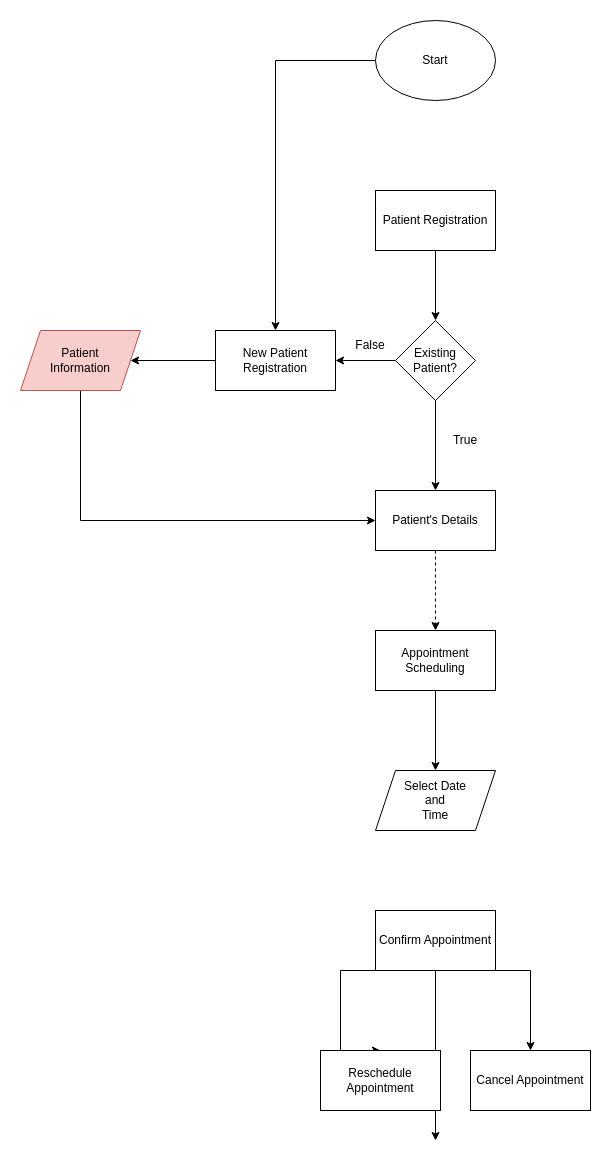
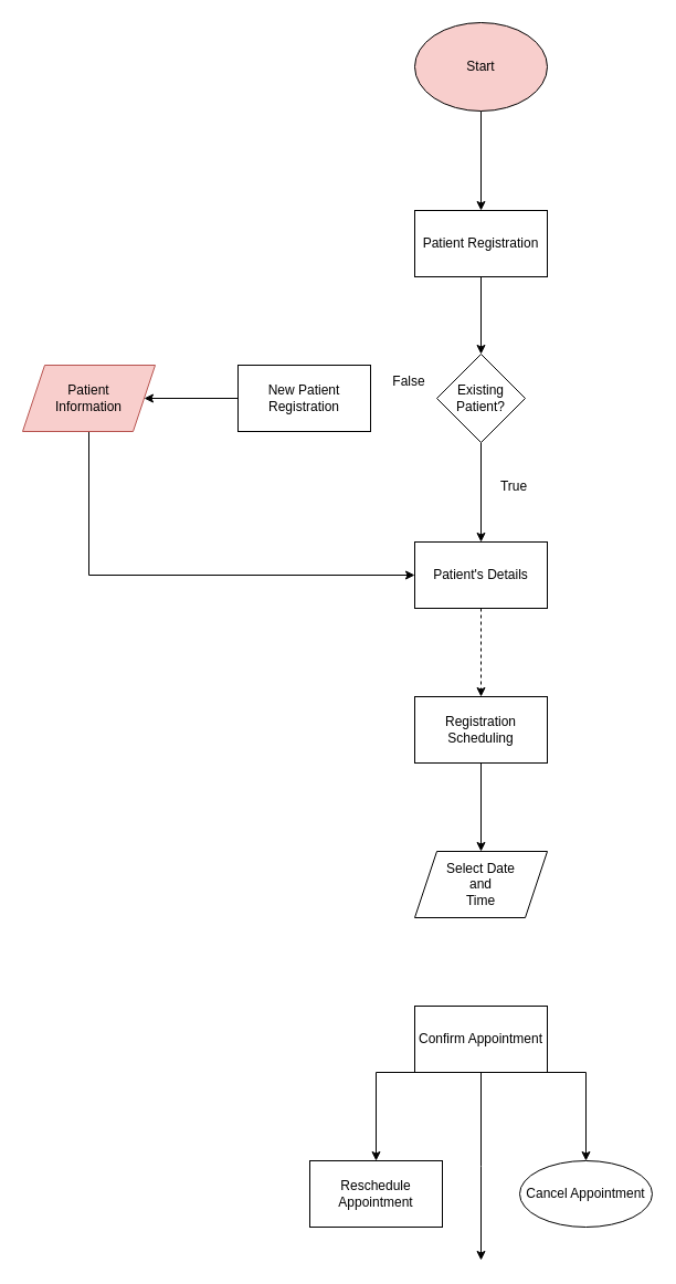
  <mxCell id="0" />
  <mxCell id="1" parent="0" />
- <mxCell id="2" value="" style="edgeStyle=orthogonalEdgeStyle;rounded=0;orthogonalLoop=1;jettySize=auto;html=1;" parent="1" source="3" target="12" edge="1"><mxGeometry relative="1" as="geometry" /></mxCell>
- <mxCell id="3" value="Start" style="ellipse;whiteSpace=wrap;html=1;" parent="1" vertex="1"><mxGeometry x="375" y="20" width="120" height="80" as="geometry" /></mxCell>
+ <mxCell id="2" value="" style="edgeStyle=orthogonalEdgeStyle;rounded=0;orthogonalLoop=1;jettySize=auto;html=1;" parent="1" source="3" target="5" edge="1"><mxGeometry relative="1" as="geometry" /></mxCell>
+ <mxCell id="3" value="Start" style="ellipse;whiteSpace=wrap;html=1;fillColor=#f8cecc;" parent="1" vertex="1"><mxGeometry x="375" y="20" width="120" height="80" as="geometry" /></mxCell>
  <mxCell id="4" value="" style="edgeStyle=orthogonalEdgeStyle;rounded=0;orthogonalLoop=1;jettySize=auto;html=1;" parent="1" source="5" target="8" edge="1"><mxGeometry relative="1" as="geometry" /></mxCell>
  <mxCell id="5" value="Patient Registration" style="whiteSpace=wrap;html=1;" parent="1" vertex="1"><mxGeometry x="375" y="190" width="120" height="60" as="geometry" /></mxCell>
  <mxCell id="6" value="" style="edgeStyle=orthogonalEdgeStyle;rounded=0;orthogonalLoop=1;jettySize=auto;html=1;" edge="1" parent="1" source="8" target="10"><mxGeometry relative="1" as="geometry" /></mxCell>
- <mxCell id="7" value="" style="edgeStyle=orthogonalEdgeStyle;rounded=0;orthogonalLoop=1;jettySize=auto;html=1;" edge="1" parent="1" source="8" target="12"><mxGeometry relative="1" as="geometry" /></mxCell>
  <mxCell id="8" value="Existing&lt;br&gt;Patient?" style="rhombus;whiteSpace=wrap;html=1;" parent="1" vertex="1"><mxGeometry x="395" y="320" width="80" height="80" as="geometry" /></mxCell>
  <mxCell id="9" value="" style="edgeStyle=orthogonalEdgeStyle;rounded=0;orthogonalLoop=1;jettySize=auto;html=1;dashed=1;" edge="1" parent="1" source="10" target="18"><mxGeometry relative="1" as="geometry" /></mxCell>
  <mxCell id="10" value="Patient's Details" style="whiteSpace=wrap;html=1;" vertex="1" parent="1"><mxGeometry x="375" y="490" width="120" height="60" as="geometry" /></mxCell>
  <mxCell id="11" value="" style="edgeStyle=orthogonalEdgeStyle;rounded=0;orthogonalLoop=1;jettySize=auto;html=1;" edge="1" parent="1" source="12" target="14"><mxGeometry relative="1" as="geometry" /></mxCell>
  <mxCell id="12" value="New Patient&lt;br&gt;Registration" style="whiteSpace=wrap;html=1;" vertex="1" parent="1"><mxGeometry x="215" y="330" width="120" height="60" as="geometry" /></mxCell>
  <mxCell id="13" style="edgeStyle=orthogonalEdgeStyle;rounded=0;orthogonalLoop=1;jettySize=auto;html=1;entryX=0;entryY=0.5;entryDx=0;entryDy=0;" edge="1" parent="1" source="14" target="10"><mxGeometry relative="1" as="geometry"><Array as="points"><mxPoint x="80" y="520" /></Array></mxGeometry></mxCell>
  <mxCell id="14" value="Patient &lt;br&gt;Information" style="shape=parallelogram;perimeter=parallelogramPerimeter;whiteSpace=wrap;html=1;fixedSize=1;fillColor=#f8cecc;strokeColor=#b85450;" vertex="1" parent="1"><mxGeometry x="20" y="330" width="120" height="60" as="geometry" /></mxCell>
  <mxCell id="15" value="False" style="text;html=1;strokeColor=none;fillColor=none;align=center;verticalAlign=middle;whiteSpace=wrap;rounded=0;" vertex="1" parent="1"><mxGeometry x="340" y="330" width="60" height="30" as="geometry" /></mxCell>
  <mxCell id="16" value="True" style="text;html=1;strokeColor=none;fillColor=none;align=center;verticalAlign=middle;whiteSpace=wrap;rounded=0;" vertex="1" parent="1"><mxGeometry x="435" y="425" width="60" height="30" as="geometry" /></mxCell>
  <mxCell id="17" value="" style="edgeStyle=orthogonalEdgeStyle;rounded=0;orthogonalLoop=1;jettySize=auto;html=1;" edge="1" parent="1" source="18" target="19"><mxGeometry relative="1" as="geometry" /></mxCell>
- <mxCell id="18" value="Appointment&lt;br&gt;Scheduling" style="whiteSpace=wrap;html=1;" vertex="1" parent="1"><mxGeometry x="375" y="630" width="120" height="60" as="geometry" /></mxCell>
+ <mxCell id="18" value="Registration&lt;br&gt;Scheduling" style="whiteSpace=wrap;html=1;" vertex="1" parent="1"><mxGeometry x="375" y="630" width="120" height="60" as="geometry" /></mxCell>
  <mxCell id="19" value="Select Date &lt;br&gt;and &lt;br&gt;Time" style="shape=parallelogram;perimeter=parallelogramPerimeter;whiteSpace=wrap;html=1;fixedSize=1;" vertex="1" parent="1"><mxGeometry x="375" y="770" width="120" height="60" as="geometry" /></mxCell>
  <mxCell id="20" value="" style="edgeStyle=orthogonalEdgeStyle;rounded=0;orthogonalLoop=1;jettySize=auto;html=1;" edge="1" parent="1" source="23"><mxGeometry relative="1" as="geometry"><mxPoint x="435" y="1140" as="targetPoint" /></mxGeometry></mxCell>
  <mxCell id="21" value="" style="edgeStyle=orthogonalEdgeStyle;rounded=0;orthogonalLoop=1;jettySize=auto;html=1;entryX=0.5;entryY=0;entryDx=0;entryDy=0;" edge="1" parent="1" target="24"><mxGeometry relative="1" as="geometry"><mxPoint x="495" y="970" as="sourcePoint" /><mxPoint x="630" y="1080" as="targetPoint" /><Array as="points"><mxPoint x="530" y="970" /></Array></mxGeometry></mxCell>
  <mxCell id="22" value="" style="edgeStyle=orthogonalEdgeStyle;rounded=0;orthogonalLoop=1;jettySize=auto;html=1;entryX=0.5;entryY=0;entryDx=0;entryDy=0;" edge="1" parent="1" source="23" target="25"><mxGeometry relative="1" as="geometry"><Array as="points"><mxPoint x="340" y="970" /></Array></mxGeometry></mxCell>
  <mxCell id="23" value="Confirm Appointment" style="whiteSpace=wrap;html=1;" vertex="1" parent="1"><mxGeometry x="375" y="910" width="120" height="60" as="geometry" /></mxCell>
- <mxCell id="24" value="Cancel Appointment" style="whiteSpace=wrap;html=1;" vertex="1" parent="1"><mxGeometry x="470" y="1050" width="120" height="60" as="geometry" /></mxCell>
- <mxCell id="25" value="Reschedule Appointment" style="whiteSpace=wrap;html=1;" vertex="1" parent="1"><mxGeometry x="320" y="1050" width="120" height="60" as="geometry" /></mxCell>
+ <mxCell id="24" value="Cancel Appointment" style="ellipse;whiteSpace=wrap;html=1;" vertex="1" parent="1"><mxGeometry x="470" y="1050" width="120" height="60" as="geometry" /></mxCell>
+ <mxCell id="25" value="Reschedule Appointment" style="whiteSpace=wrap;html=1;" vertex="1" parent="1"><mxGeometry x="280" y="1050" width="120" height="60" as="geometry" /></mxCell>
